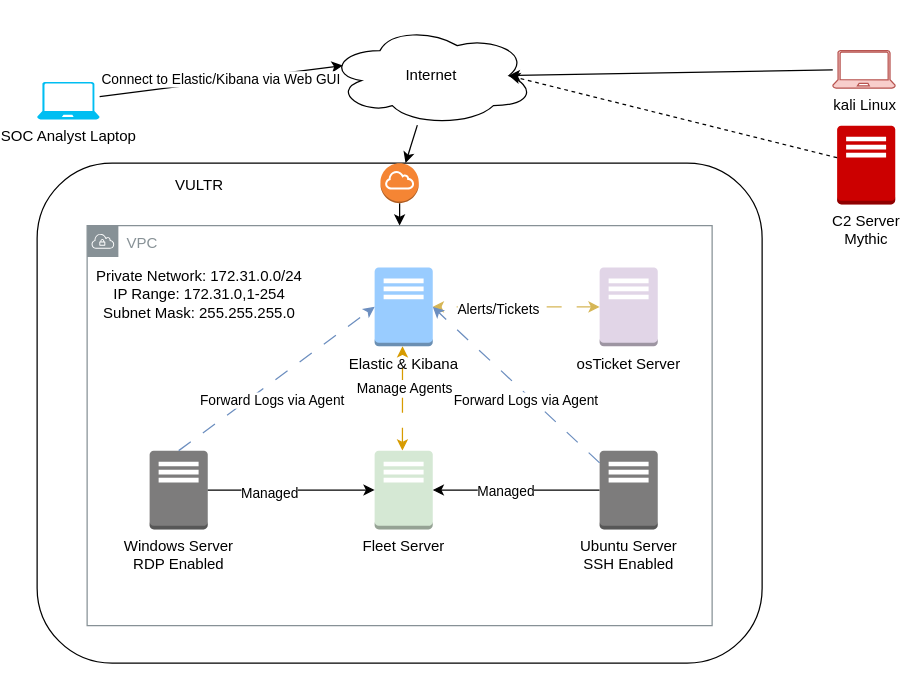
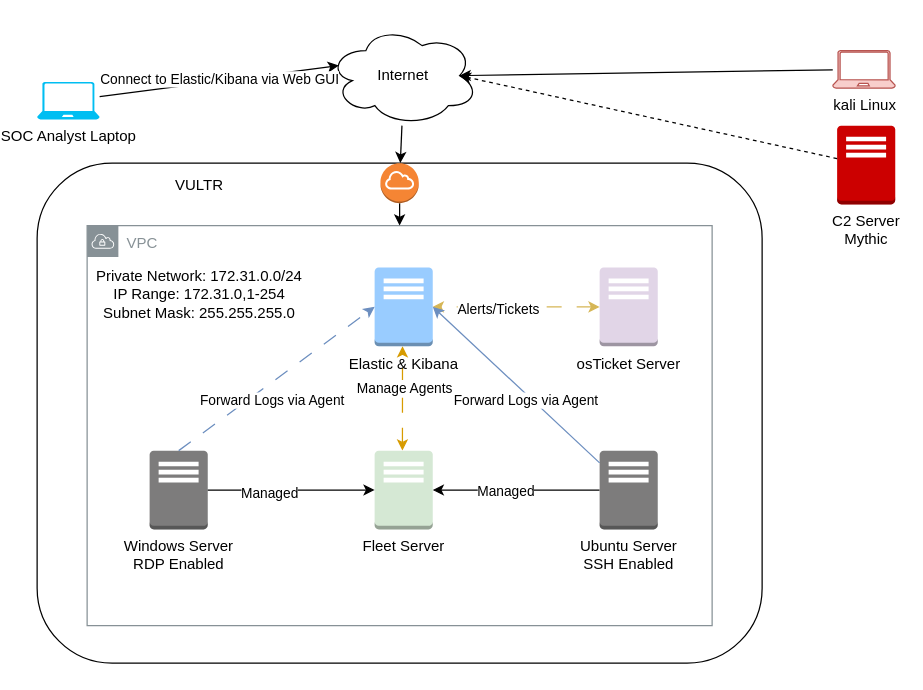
  <mxCell id="0" />
  <mxCell id="1" parent="0" />
  <mxCell id="2" value="" style="rounded=1;whiteSpace=wrap;html=1;" vertex="1" parent="1"><mxGeometry x="20" y="130" width="580" height="400" as="geometry" /></mxCell>
  <mxCell id="3" value="VPC" style="sketch=0;outlineConnect=0;gradientColor=none;html=1;whiteSpace=wrap;fontSize=12;fontStyle=0;shape=mxgraph.aws4.group;grIcon=mxgraph.aws4.group_vpc;strokeColor=#879196;fillColor=none;verticalAlign=top;align=left;spacingLeft=30;fontColor=#879196;dashed=0;" vertex="1" parent="1"><mxGeometry x="60" y="180" width="500" height="320" as="geometry" /></mxCell>
  <mxCell id="4" style="edgeStyle=orthogonalEdgeStyle;rounded=0;orthogonalLoop=1;jettySize=auto;html=1;exitX=0;exitY=0.5;exitDx=0;exitDy=0;exitPerimeter=0;" edge="1" parent="1" source="6" target="10"><mxGeometry relative="1" as="geometry" /></mxCell>
  <mxCell id="5" value="Managed" style="edgeLabel;html=1;align=center;verticalAlign=middle;resizable=0;points=[];" vertex="1" connectable="0" parent="4"><mxGeometry x="0.139" y="1" relative="1" as="geometry"><mxPoint as="offset" /></mxGeometry></mxCell>
  <mxCell id="6" value="Ubuntu Server&lt;br&gt;SSH Enabled" style="outlineConnect=0;dashed=0;verticalLabelPosition=bottom;verticalAlign=top;align=center;html=1;shape=mxgraph.aws3.traditional_server;fillColor=#7D7C7C;gradientColor=none;" vertex="1" parent="1"><mxGeometry x="470" y="360" width="46.5" height="63" as="geometry" /></mxCell>
  <mxCell id="7" value="Windows Server&lt;br&gt;RDP Enabled&lt;div&gt;&lt;br&gt;&lt;/div&gt;" style="outlineConnect=0;dashed=0;verticalLabelPosition=bottom;verticalAlign=top;align=center;html=1;shape=mxgraph.aws3.traditional_server;fillColor=#7D7C7C;gradientColor=none;" vertex="1" parent="1"><mxGeometry x="110" y="360" width="46.5" height="63" as="geometry" /></mxCell>
  <mxCell id="8" style="edgeStyle=orthogonalEdgeStyle;rounded=0;orthogonalLoop=1;jettySize=auto;html=1;exitX=0.5;exitY=0;exitDx=0;exitDy=0;exitPerimeter=0;startArrow=classic;startFill=1;fillColor=#ffe6cc;strokeColor=#d79b00;dashed=1;dashPattern=12 12;" edge="1" parent="1"><mxGeometry relative="1" as="geometry"><mxPoint x="312.25" y="360" as="sourcePoint" /><mxPoint x="312.3" y="276.5" as="targetPoint" /></mxGeometry></mxCell>
  <mxCell id="9" value="Manage Agents" style="edgeLabel;html=1;align=center;verticalAlign=middle;resizable=0;points=[];" vertex="1" connectable="0" parent="8"><mxGeometry x="0.222" y="-1" relative="1" as="geometry"><mxPoint as="offset" /></mxGeometry></mxCell>
  <mxCell id="10" value="Fleet Server" style="outlineConnect=0;dashed=0;verticalLabelPosition=bottom;verticalAlign=top;align=center;html=1;shape=mxgraph.aws3.traditional_server;fillColor=#d5e8d4;strokeColor=#82b366;" vertex="1" parent="1"><mxGeometry x="290" y="360" width="46.5" height="63" as="geometry" /></mxCell>
  <mxCell id="11" value="osTicket Server" style="outlineConnect=0;dashed=0;verticalLabelPosition=bottom;verticalAlign=top;align=center;html=1;shape=mxgraph.aws3.traditional_server;fillColor=#e1d5e7;strokeColor=#9673a6;" vertex="1" parent="1"><mxGeometry x="470" y="213.5" width="46.5" height="63" as="geometry" /></mxCell>
  <mxCell id="12" value="C2&lt;span style=&quot;background-color: transparent; color: light-dark(rgb(0, 0, 0), rgb(255, 255, 255));&quot;&gt;&amp;nbsp;Server&lt;br&gt;Mythic&lt;/span&gt;" style="outlineConnect=0;dashed=0;verticalLabelPosition=bottom;verticalAlign=top;align=center;html=1;shape=mxgraph.aws3.traditional_server;fillColor=#CC0000;strokeColor=#b85450;" vertex="1" parent="1"><mxGeometry x="660" y="100" width="46.5" height="63" as="geometry" /></mxCell>
  <mxCell id="13" value="Elastic &amp;amp; Kibana" style="outlineConnect=0;dashed=0;verticalLabelPosition=bottom;verticalAlign=top;align=center;html=1;shape=mxgraph.aws3.traditional_server;fillColor=#99CCFF;strokeColor=#6c8ebf;" vertex="1" parent="1"><mxGeometry x="290" y="213.5" width="46.5" height="63" as="geometry" /></mxCell>
  <mxCell id="14" value="VULTR&lt;div&gt;&lt;br&gt;&lt;/div&gt;" style="text;html=1;align=center;verticalAlign=middle;whiteSpace=wrap;rounded=0;" vertex="1" parent="1"><mxGeometry x="120" y="140" width="60" height="30" as="geometry" /></mxCell>
  <mxCell id="15" style="edgeStyle=orthogonalEdgeStyle;rounded=0;orthogonalLoop=1;jettySize=auto;html=1;entryX=0;entryY=0.5;entryDx=0;entryDy=0;entryPerimeter=0;" edge="1" parent="1" source="7" target="10"><mxGeometry relative="1" as="geometry" /></mxCell>
  <mxCell id="16" value="Managed" style="edgeLabel;html=1;align=center;verticalAlign=middle;resizable=0;points=[];" vertex="1" connectable="0" parent="15"><mxGeometry x="-0.288" y="-1" relative="1" as="geometry"><mxPoint x="1" y="1" as="offset" /></mxGeometry></mxCell>
  <mxCell id="17" style="edgeStyle=orthogonalEdgeStyle;rounded=0;orthogonalLoop=1;jettySize=auto;html=1;exitX=0;exitY=0.5;exitDx=0;exitDy=0;exitPerimeter=0;entryX=1;entryY=0.5;entryDx=0;entryDy=0;entryPerimeter=0;fillColor=#fff2cc;strokeColor=#d6b656;startArrow=classic;startFill=1;dashed=1;dashPattern=12 12;" edge="1" parent="1" source="11" target="13"><mxGeometry relative="1" as="geometry" /></mxCell>
  <mxCell id="18" value="Alerts/Tickets" style="edgeLabel;html=1;align=center;verticalAlign=middle;resizable=0;points=[];" vertex="1" connectable="0" parent="17"><mxGeometry x="0.229" y="1" relative="1" as="geometry"><mxPoint as="offset" /></mxGeometry></mxCell>
  <mxCell id="19" style="rounded=0;orthogonalLoop=1;jettySize=auto;html=1;exitX=0.5;exitY=0;exitDx=0;exitDy=0;exitPerimeter=0;entryX=0;entryY=0.5;entryDx=0;entryDy=0;entryPerimeter=0;fillColor=#dae8fc;strokeColor=#6c8ebf;dashed=1;dashPattern=12 12;" edge="1" parent="1" source="7" target="13"><mxGeometry relative="1" as="geometry" /></mxCell>
  <mxCell id="20" value="Forward Logs via Agent" style="edgeLabel;html=1;align=center;verticalAlign=middle;resizable=0;points=[];" vertex="1" connectable="0" parent="19"><mxGeometry x="-0.066" y="-1" relative="1" as="geometry"><mxPoint y="13" as="offset" /></mxGeometry></mxCell>
- <mxCell id="21" style="rounded=0;orthogonalLoop=1;jettySize=auto;html=1;entryX=1;entryY=0.5;entryDx=0;entryDy=0;entryPerimeter=0;fillColor=#dae8fc;strokeColor=#6c8ebf;dashed=1;dashPattern=12 12;" edge="1" parent="1" source="6" target="13"><mxGeometry relative="1" as="geometry" /></mxCell>
+ <mxCell id="21" style="rounded=0;orthogonalLoop=1;jettySize=auto;html=1;entryX=1;entryY=0.5;entryDx=0;entryDy=0;entryPerimeter=0;fillColor=#dae8fc;strokeColor=#6c8ebf;dashed=0;dashPattern=12 12;" edge="1" parent="1" source="6" target="13"><mxGeometry relative="1" as="geometry" /></mxCell>
  <mxCell id="22" value="Forward Logs via Agent" style="edgeLabel;html=1;align=center;verticalAlign=middle;resizable=0;points=[];" vertex="1" connectable="0" parent="21"><mxGeometry x="-0.157" y="1" relative="1" as="geometry"><mxPoint x="-3" y="2" as="offset" /></mxGeometry></mxCell>
  <mxCell id="23" value="Private Network: 172.31.0.0/24&lt;br&gt;IP Range: 172.31.0,1-254&lt;br&gt;Subnet Mask: 255.255.255.0" style="text;html=1;align=center;verticalAlign=middle;whiteSpace=wrap;rounded=0;" vertex="1" parent="1"><mxGeometry x="65" y="220" width="170" height="30" as="geometry" /></mxCell>
  <mxCell id="24" style="rounded=0;orthogonalLoop=1;jettySize=auto;html=1;" edge="1" parent="1" source="25" target="3"><mxGeometry relative="1" as="geometry" /></mxCell>
  <mxCell id="25" value="" style="outlineConnect=0;dashed=0;verticalLabelPosition=bottom;verticalAlign=top;align=center;html=1;shape=mxgraph.aws3.internet_gateway;fillColor=#F58534;gradientColor=none;" vertex="1" parent="1"><mxGeometry x="294.66" y="130" width="30.67" height="32" as="geometry" /></mxCell>
  <mxCell id="26" style="rounded=0;orthogonalLoop=1;jettySize=auto;html=1;" edge="1" parent="1" source="27" target="25"><mxGeometry relative="1" as="geometry" /></mxCell>
- <mxCell id="27" value="Internet" style="ellipse;shape=cloud;whiteSpace=wrap;html=1;" vertex="1" parent="1"><mxGeometry x="253" y="20" width="165" height="80" as="geometry" /></mxCell>
+ <mxCell id="27" value="Internet" style="ellipse;shape=cloud;whiteSpace=wrap;html=1;" vertex="1" parent="1"><mxGeometry x="253" y="20" width="120" height="80" as="geometry" /></mxCell>
  <mxCell id="28" value="SOC Analyst Laptop" style="verticalLabelPosition=bottom;html=1;verticalAlign=top;align=center;strokeColor=none;fillColor=#00BEF2;shape=mxgraph.azure.laptop;pointerEvents=1;" vertex="1" parent="1"><mxGeometry x="20" y="65" width="50" height="30" as="geometry" /></mxCell>
  <mxCell id="29" style="rounded=0;orthogonalLoop=1;jettySize=auto;html=1;entryX=0.07;entryY=0.4;entryDx=0;entryDy=0;entryPerimeter=0;" edge="1" parent="1" source="28" target="27"><mxGeometry relative="1" as="geometry" /></mxCell>
  <mxCell id="30" value="Connect to Elastic/Kibana via Web GUI" style="edgeLabel;html=1;align=center;verticalAlign=middle;resizable=0;points=[];" vertex="1" connectable="0" parent="29"><mxGeometry x="0.004" y="2" relative="1" as="geometry"><mxPoint as="offset" /></mxGeometry></mxCell>
  <mxCell id="31" value="kali Linux" style="verticalLabelPosition=bottom;html=1;verticalAlign=top;align=center;strokeColor=#b85450;fillColor=#f8cecc;shape=mxgraph.azure.laptop;pointerEvents=1;" vertex="1" parent="1"><mxGeometry x="656.5" y="40" width="50" height="30" as="geometry" /></mxCell>
  <mxCell id="32" style="rounded=0;orthogonalLoop=1;jettySize=auto;html=1;entryX=0.875;entryY=0.5;entryDx=0;entryDy=0;entryPerimeter=0;" edge="1" parent="1" source="31" target="27"><mxGeometry relative="1" as="geometry" /></mxCell>
  <mxCell id="33" style="rounded=0;orthogonalLoop=1;jettySize=auto;html=1;entryX=0.875;entryY=0.5;entryDx=0;entryDy=0;entryPerimeter=0;dashed=1;" edge="1" parent="1" source="12" target="27"><mxGeometry relative="1" as="geometry" /></mxCell>
